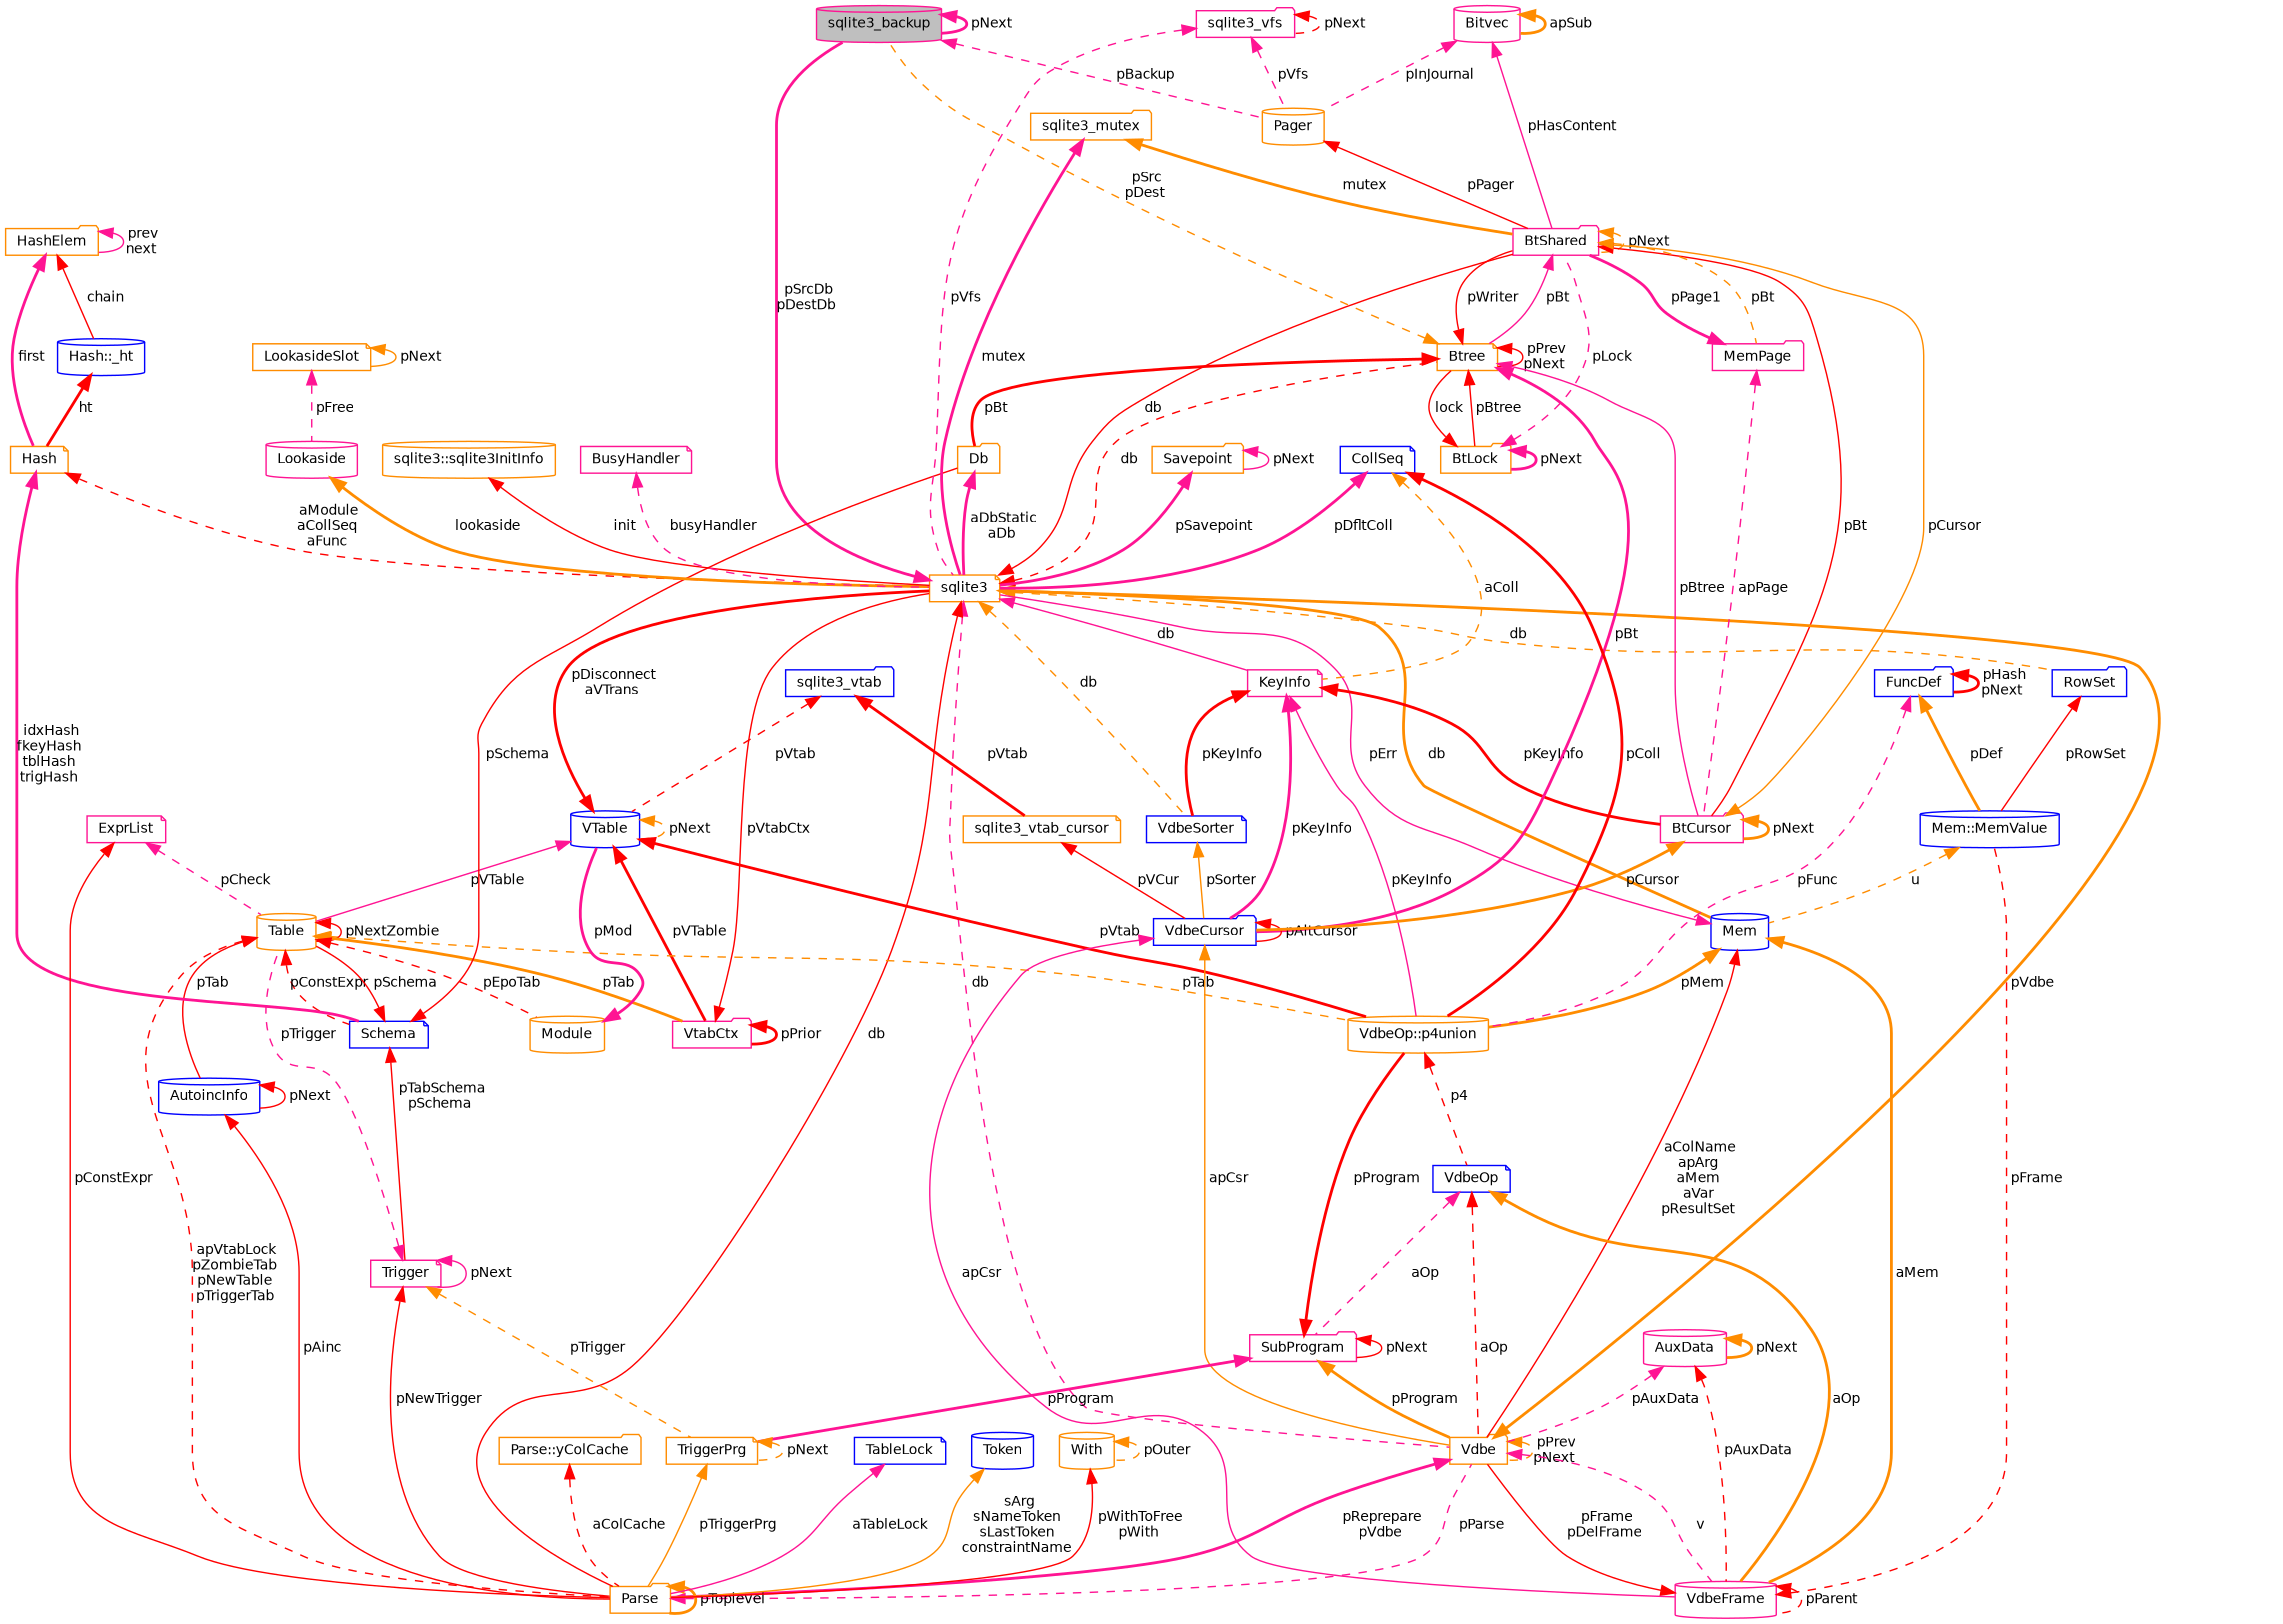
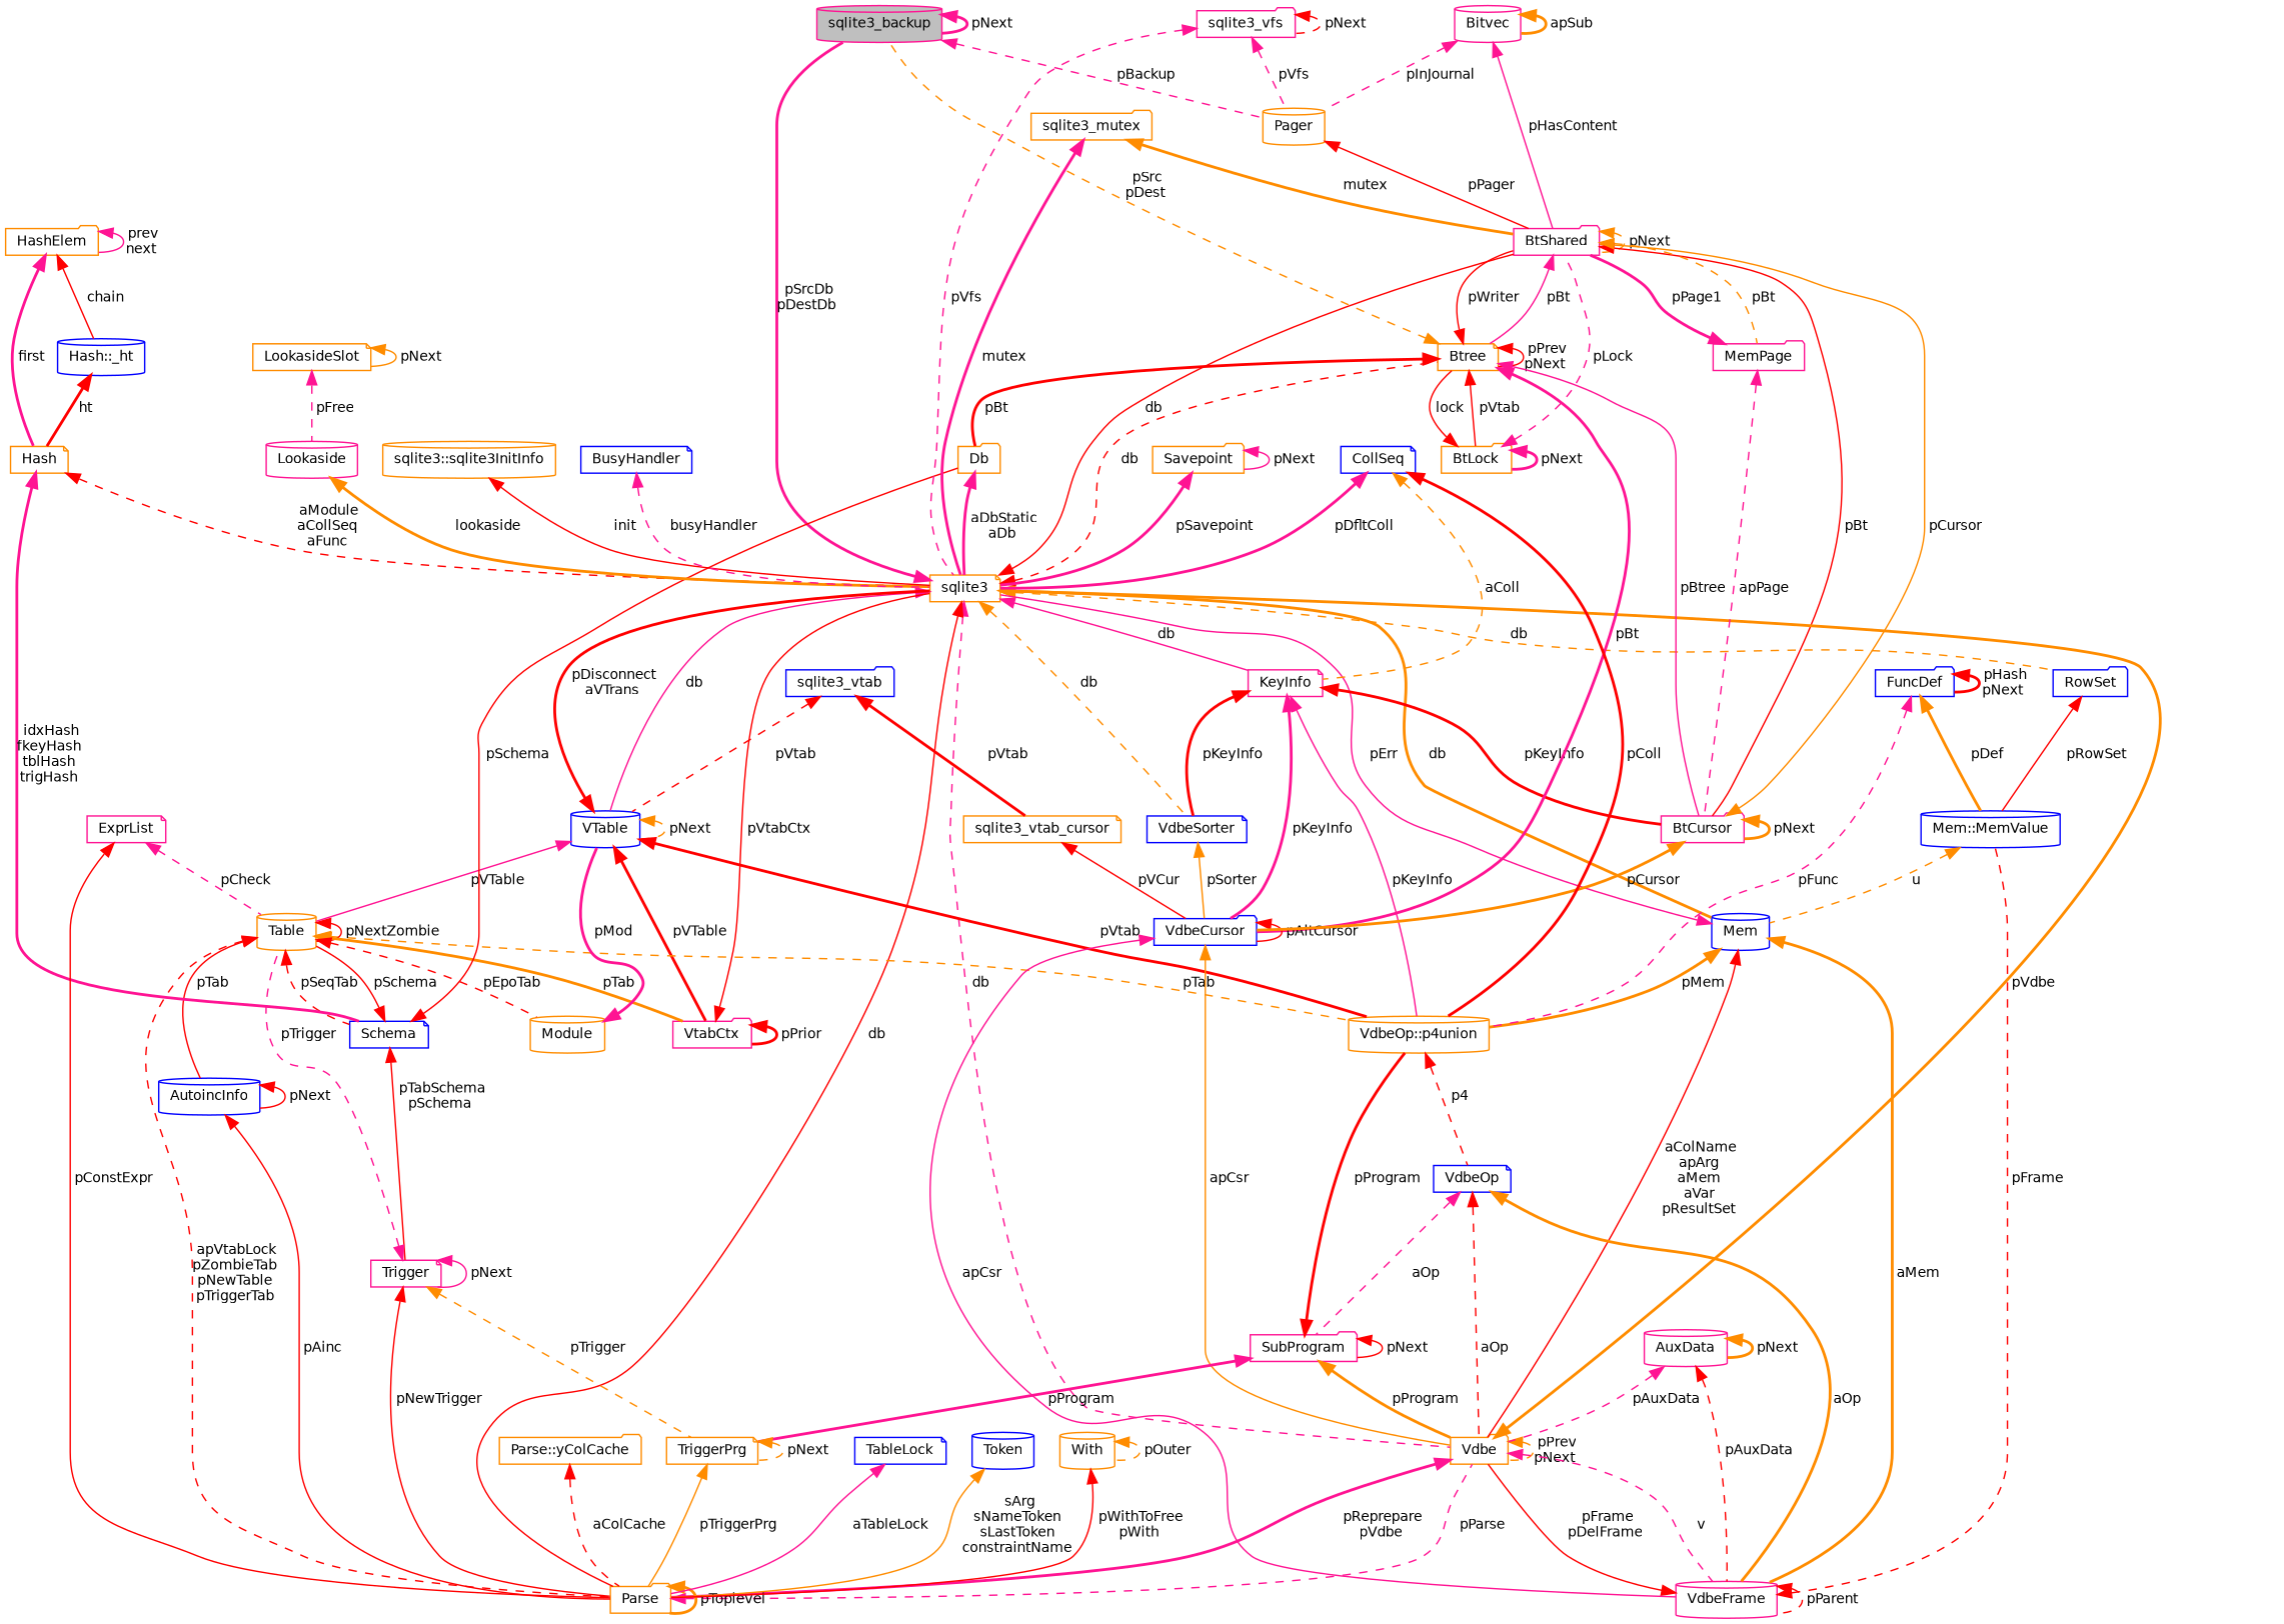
  digraph {
    node [color=darkorange fillcolor=white fontname=Helvetica fontsize=10 shape=folder style=filled]
    edge [color=red dir=back fontname=Helvetica fontsize=10 labelfontname=Helvetica labelfontsize=10 style=solid]
    n1 [color=deeppink fillcolor=grey75 fontcolor=black height=0.2 label=sqlite3_backup shape=cylinder width=0.4]
    n2 [height=0.2 label=Pager shape=cylinder width=0.4]
    n3 [color=deeppink height=0.2 label=BtShared width=0.4]
    n4 [height=0.2 label=sqlite3 shape=note width=0.4]
    n5 [color=blue height=0.2 label=Mem shape=cylinder width=0.4]
    n6 [height=0.2 label=Vdbe width=0.4]
    n7 [color=blue height=0.2 label=VTable shape=cylinder width=0.4]
    n8 [color=deeppink height=0.2 label=KeyInfo shape=note width=0.4]
    n9 [height=0.2 label=Btree shape=note width=0.4]
    n10 [color=blue height=0.2 label=VdbeSorter shape=note width=0.4]
    n11 [height=0.2 label=Parse width=0.4]
    n12 [color=blue height=0.2 label=RowSet width=0.4]
    n13 [color=deeppink height=0.2 label=VdbeFrame shape=cylinder width=0.4]
    n14 [height=0.2 label="VdbeOp::p4union" shape=cylinder width=0.4]
    n15 [height=0.2 label=Table shape=cylinder width=0.4]
    n16 [color=deeppink height=0.2 label=VtabCtx width=0.4]
    n17 [color=blue height=0.2 label=VdbeCursor width=0.4]
    n18 [color=deeppink height=0.2 label=BtCursor width=0.4]
    n19 [color=deeppink height=0.2 label=MemPage width=0.4]
    n20 [height=0.2 label=Db width=0.4]
    n21 [height=0.2 label=BtLock width=0.4]
    n22 [color=blue height=0.2 label="Mem::MemValue" shape=cylinder width=0.4]
    n23 [color=blue height=0.2 label=VdbeOp shape=note width=0.4]
    n24 [color=deeppink height=0.2 label=AuxData shape=cylinder width=0.4]
    n25 [color=deeppink height=0.2 label=SubProgram width=0.4]
    n26 [height=0.2 label=TriggerPrg shape=note width=0.4]
    n27 [color=blue height=0.2 label=CollSeq shape=note width=0.4]
    n28 [height=0.2 label=Module shape=cylinder width=0.4]
    n29 [color=blue height=0.2 label=Schema shape=note width=0.4]
    n30 [color=blue height=0.2 label=AutoincInfo shape=cylinder width=0.4]
    n31 [color=deeppink height=0.2 label=Trigger shape=note width=0.4]
    n32 [height=0.2 label=Hash shape=note width=0.4]
    n33 [color=blue height=0.2 label="Hash::_ht" shape=cylinder width=0.4]
    n34 [height=0.2 label=HashElem width=0.4]
    n35 [color=deeppink height=0.2 label=ExprList shape=note width=0.4]
    n36 [color=blue height=0.2 label=sqlite3_vtab width=0.4]
    n37 [height=0.2 label=sqlite3_vtab_cursor shape=note width=0.4]
    n38 [color=blue height=0.2 label=FuncDef width=0.4]
    n39 [color=deeppink height=0.2 label=Bitvec shape=cylinder width=0.4]
    n40 [height=0.2 label=sqlite3_mutex width=0.4]
    n41 [color=deeppink height=0.2 label=sqlite3_vfs width=0.4]
    n42 [color=blue height=0.2 label=TableLock shape=note width=0.4]
    n43 [color=blue height=0.2 label=Token shape=cylinder width=0.4]
    n44 [height=0.2 label=With shape=cylinder width=0.4]
    n45 [height=0.2 label="Parse::yColCache" width=0.4]
    n46 [height=0.2 label=Savepoint width=0.4]
    n47 [color=deeppink height=0.2 label=Lookaside shape=cylinder width=0.4]
    n48 [height=0.2 label=LookasideSlot shape=note width=0.4]
    n49 [height=0.2 label="sqlite3::sqlite3InitInfo" shape=cylinder width=0.4]
-   n50 [color=deeppink height=0.2 label=BusyHandler shape=note width=0.4]
+   n50 [color=blue height=0.2 label=BusyHandler shape=note width=0.4]
    n1 -> n1 [color=deeppink label=" pNext" style=bold]
    n1 -> n2 [color=deeppink label=" pBackup" style=dashed]
    n2 -> n3 [label=" pPager"]
    n3 -> n3 [color=darkorange label=" pNext" style=dashed]
    n3 -> n9 [color=deeppink label=" pBt"]
    n3 -> n18 [label=" pBt"]
    n3 -> n19 [color=darkorange label=" pBt" style=dashed]
    n4 -> n1 [color=deeppink label=" pSrcDb\npDestDb" style=bold]
    n4 -> n3 [label=" db"]
    n4 -> n5 [color=darkorange label=" db" style=bold]
    n4 -> n6 [color=deeppink label=" db" style=dashed]
+   n4 -> n7 [color=deeppink label=" db"]
    n4 -> n8 [color=deeppink label=" db"]
    n4 -> n9 [label=" db" style=dashed]
    n4 -> n10 [color=darkorange label=" db" style=dashed]
    n4 -> n11 [label=" db"]
    n4 -> n12 [color=darkorange label=" db" style=dashed]
    n5 -> n4 [color=deeppink label=" pErr"]
    n5 -> n6 [label=" aColName\napArg\naMem\naVar\npResultSet"]
    n5 -> n13 [color=darkorange label=" aMem" style=bold]
    n5 -> n14 [color=darkorange label=" pMem" style=bold]
    n6 -> n4 [color=darkorange label=" pVdbe" style=bold]
    n6 -> n6 [color=darkorange label=" pPrev\npNext" style=dashed]
    n6 -> n11 [color=deeppink label=" pReprepare\npVdbe" style=bold]
    n6 -> n13 [color=deeppink label=" v" style=dashed]
    n7 -> n4 [label=" pDisconnect\naVTrans" style=bold]
    n7 -> n7 [color=darkorange label=" pNext" style=dashed]
    n7 -> n14 [label=" pVtab" style=bold]
    n7 -> n15 [color=deeppink label=" pVTable"]
    n7 -> n16 [label=" pVTable" style=bold]
    n8 -> n10 [label=" pKeyInfo" style=bold]
    n8 -> n14 [color=deeppink label=" pKeyInfo"]
    n8 -> n17 [color=deeppink label=" pKeyInfo" style=bold]
    n8 -> n18 [label=" pKeyInfo" style=bold]
    n9 -> n1 [color=darkorange label=" pSrc\npDest" style=dashed]
    n9 -> n3 [label=" pWriter"]
    n9 -> n9 [label=" pPrev\npNext"]
    n9 -> n17 [color=deeppink label=" pBt" style=bold]
    n9 -> n18 [color=deeppink label=" pBtree"]
    n9 -> n20 [label=" pBt" style=bold]
-   n9 -> n21 [label=" pBtree"]
+   n9 -> n21 [label=" pVtab"]
    n10 -> n17 [color=darkorange label=" pSorter"]
    n11 -> n6 [color=deeppink label=" pParse" style=dashed]
    n11 -> n11 [color=darkorange label=" pToplevel" style=bold]
    n12 -> n22 [label=" pRowSet"]
    n13 -> n6 [label=" pFrame\npDelFrame"]
    n13 -> n13 [label=" pParent" style=dashed]
    n13 -> n22 [label=" pFrame" style=dashed]
    n14 -> n23 [label=" p4" style=dashed]
    n15 -> n11 [label=" apVtabLock\npZombieTab\npNewTable\npTriggerTab" style=dashed]
    n15 -> n14 [color=darkorange label=" pTab" style=dashed]
    n15 -> n15 [label=" pNextZombie"]
    n15 -> n16 [color=darkorange label=" pTab" style=bold]
    n15 -> n28 [label=" pEpoTab" style=dashed]
-   n15 -> n29 [label=" pConstExpr" style=dashed]
+   n15 -> n29 [label=" pSeqTab" style=dashed]
    n15 -> n30 [label=" pTab"]
    n16 -> n4 [label=" pVtabCtx"]
    n16 -> n16 [label=" pPrior" style=bold]
    n17 -> n6 [color=darkorange label=" apCsr"]
    n17 -> n13 [color=deeppink label=" apCsr"]
    n17 -> n17 [label=" pAltCursor"]
    n18 -> n3 [color=darkorange label=" pCursor"]
    n18 -> n17 [color=darkorange label=" pCursor" style=bold]
    n18 -> n18 [color=darkorange label=" pNext" style=bold]
    n19 -> n3 [color=deeppink label=" pPage1" style=bold]
    n19 -> n18 [color=deeppink label=" apPage" style=dashed]
    n20 -> n4 [color=deeppink label=" aDbStatic\naDb" style=bold]
    n21 -> n3 [color=deeppink label=" pLock" style=dashed]
    n21 -> n9 [label=" lock"]
    n21 -> n21 [color=deeppink label=" pNext" style=bold]
    n22 -> n5 [color=darkorange label=" u" style=dashed]
    n23 -> n6 [label=" aOp" style=dashed]
    n23 -> n13 [color=darkorange label=" aOp" style=bold]
    n23 -> n25 [color=deeppink label=" aOp" style=dashed]
    n24 -> n6 [color=deeppink label=" pAuxData" style=dashed]
    n24 -> n13 [label=" pAuxData" style=dashed]
    n24 -> n24 [color=darkorange label=" pNext" style=bold]
    n25 -> n6 [color=darkorange label=" pProgram" style=bold]
    n25 -> n14 [label=" pProgram" style=bold]
    n25 -> n25 [label=" pNext"]
    n25 -> n26 [color=deeppink label=" pProgram" style=bold]
    n26 -> n11 [color=darkorange label=" pTriggerPrg"]
    n26 -> n26 [color=darkorange label=" pNext" style=dashed]
    n27 -> n4 [color=deeppink label=" pDfltColl" style=bold]
    n27 -> n8 [color=darkorange label=" aColl" style=dashed]
    n27 -> n14 [label=" pColl" style=bold]
    n28 -> n7 [color=deeppink label=" pMod" style=bold]
    n29 -> n15 [label=" pSchema"]
    n29 -> n20 [label=" pSchema"]
    n29 -> n31 [label=" pTabSchema\npSchema"]
    n30 -> n11 [label=" pAinc"]
    n30 -> n30 [label=" pNext"]
    n31 -> n11 [label=" pNewTrigger"]
    n31 -> n15 [color=deeppink label=" pTrigger" style=dashed]
    n31 -> n26 [color=darkorange label=" pTrigger" style=dashed]
    n31 -> n31 [color=deeppink label=" pNext"]
    n32 -> n4 [label=" aModule\naCollSeq\naFunc" style=dashed]
    n32 -> n29 [color=deeppink label=" idxHash\nfkeyHash\ntblHash\ntrigHash" style=bold]
    n33 -> n32 [label=" ht" style=bold]
    n34 -> n32 [color=deeppink label=" first" style=bold]
    n34 -> n33 [label=" chain"]
    n34 -> n34 [color=deeppink label=" prev\nnext"]
    n35 -> n11 [label=" pConstExpr"]
    n35 -> n15 [color=deeppink label=" pCheck" style=dashed]
    n36 -> n7 [label=" pVtab" style=dashed]
    n36 -> n37 [label=" pVtab" style=bold]
    n37 -> n17 [label=" pVCur"]
    n38 -> n14 [color=deeppink label=" pFunc" style=dashed]
    n38 -> n22 [color=darkorange label=" pDef" style=bold]
    n38 -> n38 [label=" pHash\npNext" style=bold]
    n39 -> n2 [color=deeppink label=" pInJournal" style=dashed]
    n39 -> n3 [color=deeppink label=" pHasContent"]
    n39 -> n39 [color=darkorange label=" apSub" style=bold]
    n40 -> n3 [color=darkorange label=" mutex" style=bold]
    n40 -> n4 [color=deeppink label=" mutex" style=bold]
    n41 -> n2 [color=deeppink label=" pVfs" style=dashed]
    n41 -> n4 [color=deeppink label=" pVfs" style=dashed]
    n41 -> n41 [label=" pNext" style=dashed]
    n42 -> n11 [color=deeppink label=" aTableLock"]
    n43 -> n11 [color=darkorange label=" sArg\nsNameToken\nsLastToken\nconstraintName"]
    n44 -> n11 [label=" pWithToFree\npWith"]
    n44 -> n44 [color=darkorange label=" pOuter" style=dashed]
    n45 -> n11 [label=" aColCache" style=dashed]
    n46 -> n4 [color=deeppink label=" pSavepoint" style=bold]
    n46 -> n46 [color=deeppink label=" pNext"]
    n47 -> n4 [color=darkorange label=" lookaside" style=bold]
    n48 -> n47 [color=deeppink label=" pFree" style=dashed]
    n48 -> n48 [color=darkorange label=" pNext"]
    n49 -> n4 [label=" init"]
    n50 -> n4 [color=deeppink label=" busyHandler" style=dashed]
  }
